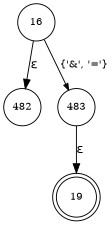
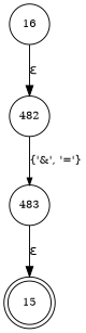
  digraph {
    fontname="DejaVu Serif"
    rankdir=TB
    node [fixedsize=true fontname="DejaVu Serif" fontsize=11 shape=circle peripheries=1]
    edge [fontname="DejaVu Serif"]
-   n1 [label=19 shape=doublecircle width=.6 peripheries=""]
+   n1 [label=15 shape=doublecircle width=.6 peripheries=""]
    n2 [label=16 width=.55]
    n3 [label=482 width=.55]
    n4 [label=483 width=.55]
    n2 -> n3 [label="&epsilon;"]
-   n2 -> n4 [arrowhead=normal arrowsize=.7 fontsize=11 label="{'&', '='}"]
+   n3 -> n4 [arrowhead=normal arrowsize=.7 fontsize=11 label="{'&', '='}"]
    n4 -> n1 [label="&epsilon;"]
  }
